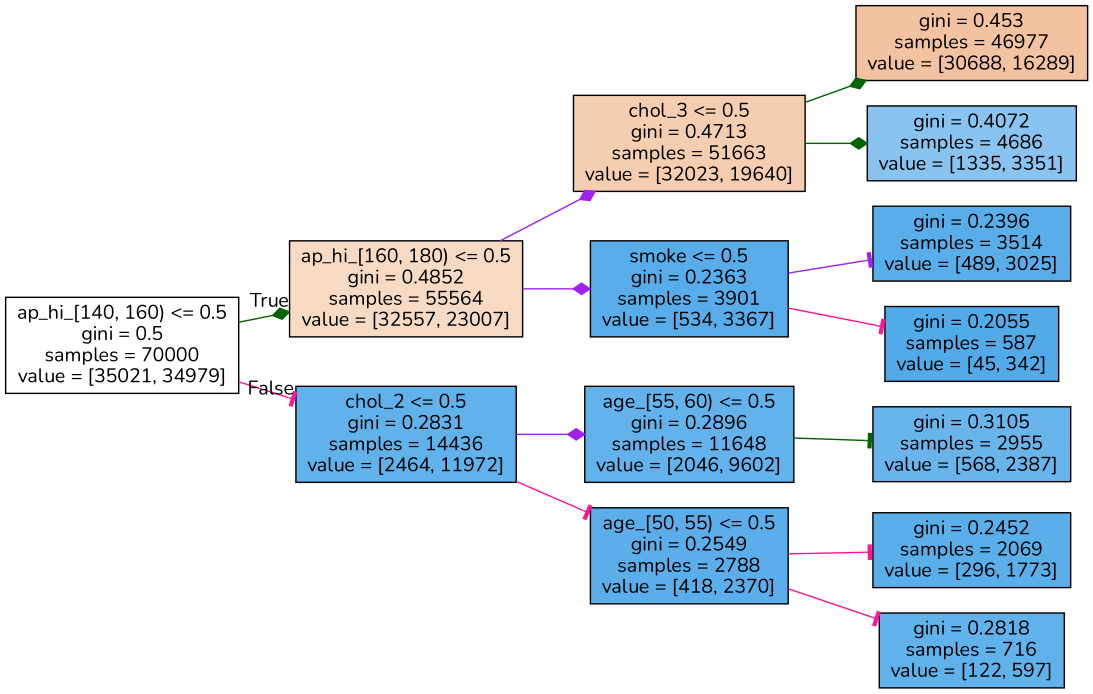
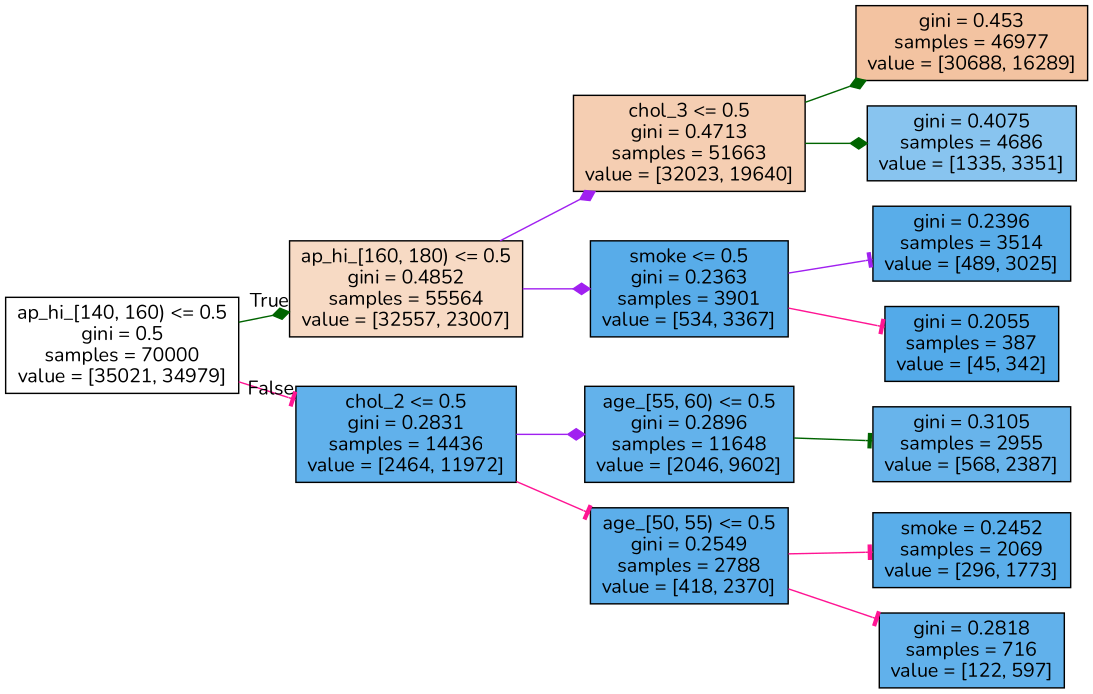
  digraph {
    fontname=Nunito
    rankdir=LR
    node [color=black fillcolor="#399de5cb" fontname=Nunito shape=box style=filled]
    edge [arrowhead=tee color=deeppink fontname=Nunito]
    n1 [fillcolor="#e5813900" label="ap_hi_[140, 160) <= 0.5\ngini = 0.5\nsamples = 70000\nvalue = [35021, 34979]"]
    n2 [fillcolor="#e581394b" label="ap_hi_[160, 180) <= 0.5\ngini = 0.4852\nsamples = 55564\nvalue = [32557, 23007]"]
    n3 [label="chol_2 <= 0.5\ngini = 0.2831\nsamples = 14436\nvalue = [2464, 11972]"]
    n4 [fillcolor="#e5813963" label="chol_3 <= 0.5\ngini = 0.4713\nsamples = 51663\nvalue = [32023, 19640]"]
    n5 [fillcolor="#399de5d7" label="smoke <= 0.5\ngini = 0.2363\nsamples = 3901\nvalue = [534, 3367]"]
    n6 [fillcolor="#399de5c9" label="age_[55, 60) <= 0.5\ngini = 0.2896\nsamples = 11648\nvalue = [2046, 9602]"]
    n7 [fillcolor="#399de5d2" label="age_[50, 55) <= 0.5\ngini = 0.2549\nsamples = 2788\nvalue = [418, 2370]"]
    n8 [fillcolor="#e5813978" label="gini = 0.453\nsamples = 46977\nvalue = [30688, 16289]"]
-   n9 [fillcolor="#399de599" label="gini = 0.4072\nsamples = 4686\nvalue = [1335, 3351]"]
+   n9 [fillcolor="#399de599" label="gini = 0.4075\nsamples = 4686\nvalue = [1335, 3351]"]
    n10 [fillcolor="#399de5d6" label="gini = 0.2396\nsamples = 3514\nvalue = [489, 3025]"]
-   n11 [fillcolor="#399de5dd" label="gini = 0.2055\nsamples = 587\nvalue = [45, 342]"]
+   n11 [fillcolor="#399de5dd" label="gini = 0.2055\nsamples = 387\nvalue = [45, 342]"]
    n12 [fillcolor="#399de5c2" label="gini = 0.3105\nsamples = 2955\nvalue = [568, 2387]"]
-   n13 [fillcolor="#399de5d4" label="gini = 0.2452\nsamples = 2069\nvalue = [296, 1773]"]
+   n13 [fillcolor="#399de5d4" label="smoke = 0.2452\nsamples = 2069\nvalue = [296, 1773]"]
    n14 [label="gini = 0.2818\nsamples = 716\nvalue = [122, 597]"]
    n1 -> n2 [arrowhead=diamond color=darkgreen headlabel=True labelangle=45 labeldistance=2.5]
    n1 -> n3 [headlabel=False labelangle=-45 labeldistance=2.5]
    n2 -> n4 [arrowhead=diamond color=purple]
    n2 -> n5 [arrowhead=diamond color=purple]
    n3 -> n6 [arrowhead=diamond color=purple]
    n3 -> n7
    n4 -> n8 [arrowhead=diamond color=darkgreen]
    n4 -> n9 [arrowhead=diamond color=darkgreen]
    n5 -> n10 [color=purple]
    n5 -> n11
    n6 -> n12 [color=darkgreen]
    n7 -> n13
    n7 -> n14
  }
